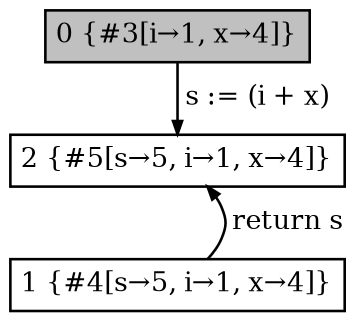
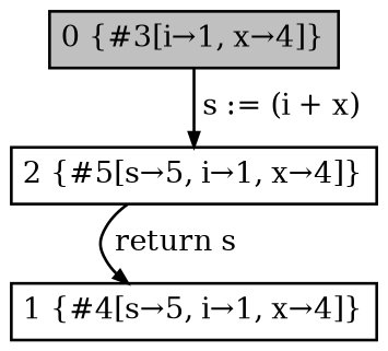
  digraph {
    nodesep=0.12
    ranksep=0.10
    node [fontsize=10.5 margin="0.05,0.05" shape=box]
    edge [arrowsize=0.5 fontsize=10.5]
    n1 [fillcolor=gray height=0.02 label="0 {#3[i→1, x→4]}" style=filled width=0.02]
    n2 [height=0.02 label="2 {#5[s→5, i→1, x→4]}" width=0.02]
    n3 [height=0.02 label="1 {#4[s→5, i→1, x→4]}" width=0.02]
    n1 -> n2 [label=" s := (i + x)"]
-   n3 -> n2 [label=" return s"]
+   n2 -> n3 [label=" return s"]
  }
